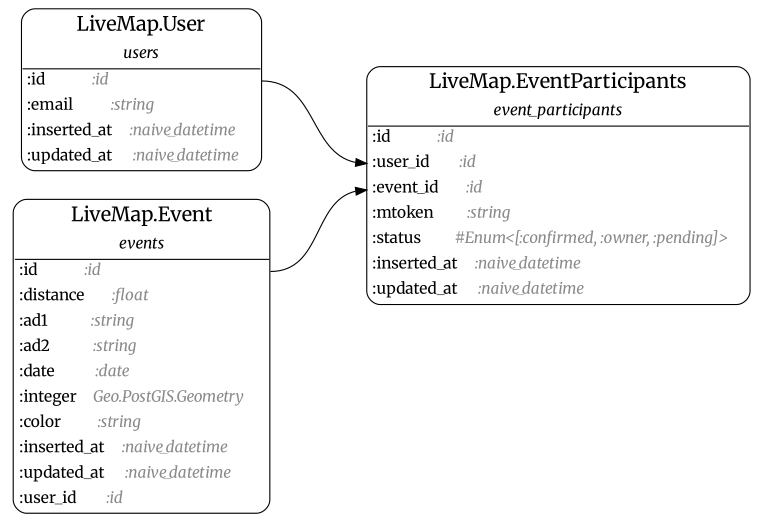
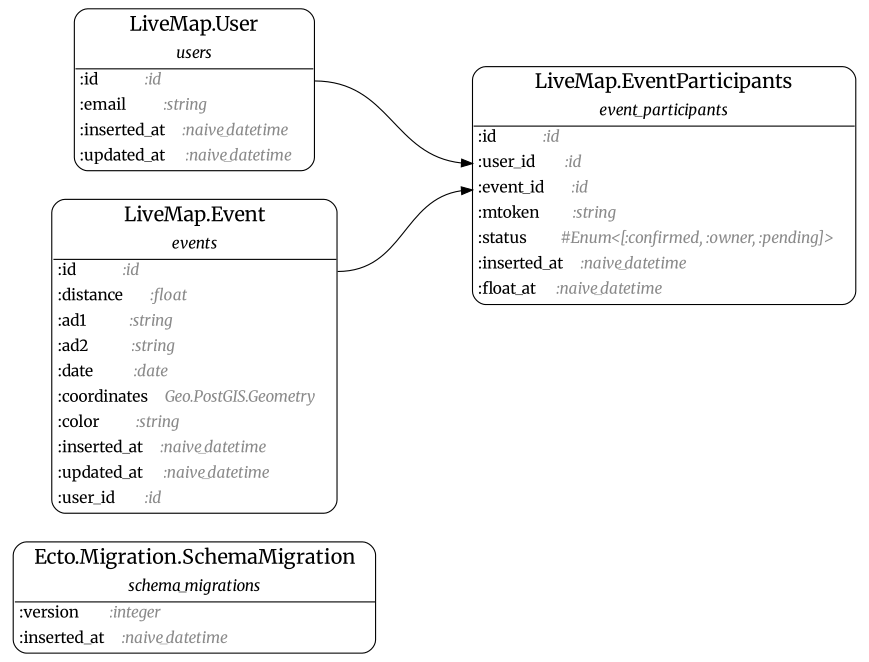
  digraph {
    fontname=Merriweather
    rankdir=LR
    ranksep=1.0
    node [fontname=Merriweather shape=none]
    edge [fontname=Merriweather tailport="field@id:e"]
-   n2 [label=<<table align='left' border='1' style='rounded' cellspacing='0' cellpadding='4' cellborder='0'><tr><td port='header@schema_module'><font point-size='18'>   LiveMap.Event   </font></td></tr><tr><td border='1' sides='b' colspan='2'><font point-size='14'><i>events</i></font></td></tr><tr><td align='left' port='field@id'>:id              <i><font color='gray54'>:id                      </font></i></td></tr><tr><td align='left' port='field@distance'>:distance        <i><font color='gray54'>:float                   </font></i></td></tr><tr><td align='left' port='field@ad1'>:ad1             <i><font color='gray54'>:string                  </font></i></td></tr><tr><td align='left' port='field@ad2'>:ad2             <i><font color='gray54'>:string                  </font></i></td></tr><tr><td align='left' port='field@date'>:date            <i><font color='gray54'>:date                    </font></i></td></tr><tr><td align='left' port='field@coordinates'>:integer     <i><font color='gray54'>Geo.PostGIS.Geometry     </font></i></td></tr><tr><td align='left' port='field@color'>:color           <i><font color='gray54'>:string                  </font></i></td></tr><tr><td align='left' port='field@inserted_at'>:inserted_at     <i><font color='gray54'>:naive_datetime          </font></i></td></tr><tr><td align='left' port='field@updated_at'>:updated_at      <i><font color='gray54'>:naive_datetime          </font></i></td></tr><tr><td align='left' port='field@user_id'>:user_id         <i><font color='gray54'>:id                      </font></i></td></tr></table>>]
-   n3 [label=<<table align='left' border='1' style='rounded' cellspacing='0' cellpadding='4' cellborder='0'><tr><td port='header@schema_module'><font point-size='18'>   LiveMap.EventParticipants   </font></td></tr><tr><td border='1' sides='b' colspan='2'><font point-size='14'><i>event_participants</i></font></td></tr><tr><td align='left' port='field@id'>:id              <i><font color='gray54'>:id                                       </font></i></td></tr><tr><td align='left' port='field@user_id'>:user_id         <i><font color='gray54'>:id                                       </font></i></td></tr><tr><td align='left' port='field@event_id'>:event_id        <i><font color='gray54'>:id                                       </font></i></td></tr><tr><td align='left' port='field@mtoken'>:mtoken          <i><font color='gray54'>:string                                   </font></i></td></tr><tr><td align='left' port='field@status'>:status          <i><font color='gray54'>#Enum&lt;[:confirmed, :owner, :pending]&gt;     </font></i></td></tr><tr><td align='left' port='field@inserted_at'>:inserted_at     <i><font color='gray54'>:naive_datetime                           </font></i></td></tr><tr><td align='left' port='field@updated_at'>:updated_at      <i><font color='gray54'>:naive_datetime                           </font></i></td></tr></table>>]
+   n1 [label=<<table align='left' border='1' style='rounded' cellspacing='0' cellpadding='4' cellborder='0'><tr><td port='header@schema_module'><font point-size='18'>   Ecto.Migration.SchemaMigration   </font></td></tr><tr><td border='1' sides='b' colspan='2'><font point-size='14'><i>schema_migrations</i></font></td></tr><tr><td align='left' port='field@version'>:version         <i><font color='gray54'>:integer            </font></i></td></tr><tr><td align='left' port='field@inserted_at'>:inserted_at     <i><font color='gray54'>:naive_datetime     </font></i></td></tr></table>>]
+   n2 [label=<<table align='left' border='1' style='rounded' cellspacing='0' cellpadding='4' cellborder='0'><tr><td port='header@schema_module'><font point-size='18'>   LiveMap.Event   </font></td></tr><tr><td border='1' sides='b' colspan='2'><font point-size='14'><i>events</i></font></td></tr><tr><td align='left' port='field@id'>:id              <i><font color='gray54'>:id                      </font></i></td></tr><tr><td align='left' port='field@distance'>:distance        <i><font color='gray54'>:float                   </font></i></td></tr><tr><td align='left' port='field@ad1'>:ad1             <i><font color='gray54'>:string                  </font></i></td></tr><tr><td align='left' port='field@ad2'>:ad2             <i><font color='gray54'>:string                  </font></i></td></tr><tr><td align='left' port='field@date'>:date            <i><font color='gray54'>:date                    </font></i></td></tr><tr><td align='left' port='field@coordinates'>:coordinates     <i><font color='gray54'>Geo.PostGIS.Geometry     </font></i></td></tr><tr><td align='left' port='field@color'>:color           <i><font color='gray54'>:string                  </font></i></td></tr><tr><td align='left' port='field@inserted_at'>:inserted_at     <i><font color='gray54'>:naive_datetime          </font></i></td></tr><tr><td align='left' port='field@updated_at'>:updated_at      <i><font color='gray54'>:naive_datetime          </font></i></td></tr><tr><td align='left' port='field@user_id'>:user_id         <i><font color='gray54'>:id                      </font></i></td></tr></table>>]
+   n3 [label=<<table align='left' border='1' style='rounded' cellspacing='0' cellpadding='4' cellborder='0'><tr><td port='header@schema_module'><font point-size='18'>   LiveMap.EventParticipants   </font></td></tr><tr><td border='1' sides='b' colspan='2'><font point-size='14'><i>event_participants</i></font></td></tr><tr><td align='left' port='field@id'>:id              <i><font color='gray54'>:id                                       </font></i></td></tr><tr><td align='left' port='field@user_id'>:user_id         <i><font color='gray54'>:id                                       </font></i></td></tr><tr><td align='left' port='field@event_id'>:event_id        <i><font color='gray54'>:id                                       </font></i></td></tr><tr><td align='left' port='field@mtoken'>:mtoken          <i><font color='gray54'>:string                                   </font></i></td></tr><tr><td align='left' port='field@status'>:status          <i><font color='gray54'>#Enum&lt;[:confirmed, :owner, :pending]&gt;     </font></i></td></tr><tr><td align='left' port='field@inserted_at'>:inserted_at     <i><font color='gray54'>:naive_datetime                           </font></i></td></tr><tr><td align='left' port='field@updated_at'>:float_at      <i><font color='gray54'>:naive_datetime                           </font></i></td></tr></table>>]
    n4 [label=<<table align='left' border='1' style='rounded' cellspacing='0' cellpadding='4' cellborder='0'><tr><td port='header@schema_module'><font point-size='18'>   LiveMap.User   </font></td></tr><tr><td border='1' sides='b' colspan='2'><font point-size='14'><i>users</i></font></td></tr><tr><td align='left' port='field@id'>:id              <i><font color='gray54'>:id                 </font></i></td></tr><tr><td align='left' port='field@email'>:email           <i><font color='gray54'>:string             </font></i></td></tr><tr><td align='left' port='field@inserted_at'>:inserted_at     <i><font color='gray54'>:naive_datetime     </font></i></td></tr><tr><td align='left' port='field@updated_at'>:updated_at      <i><font color='gray54'>:naive_datetime     </font></i></td></tr></table>>]
    n2 -> n3 [headport="field@event_id:w"]
    n4 -> n3 [headport="field@user_id:w"]
  }
